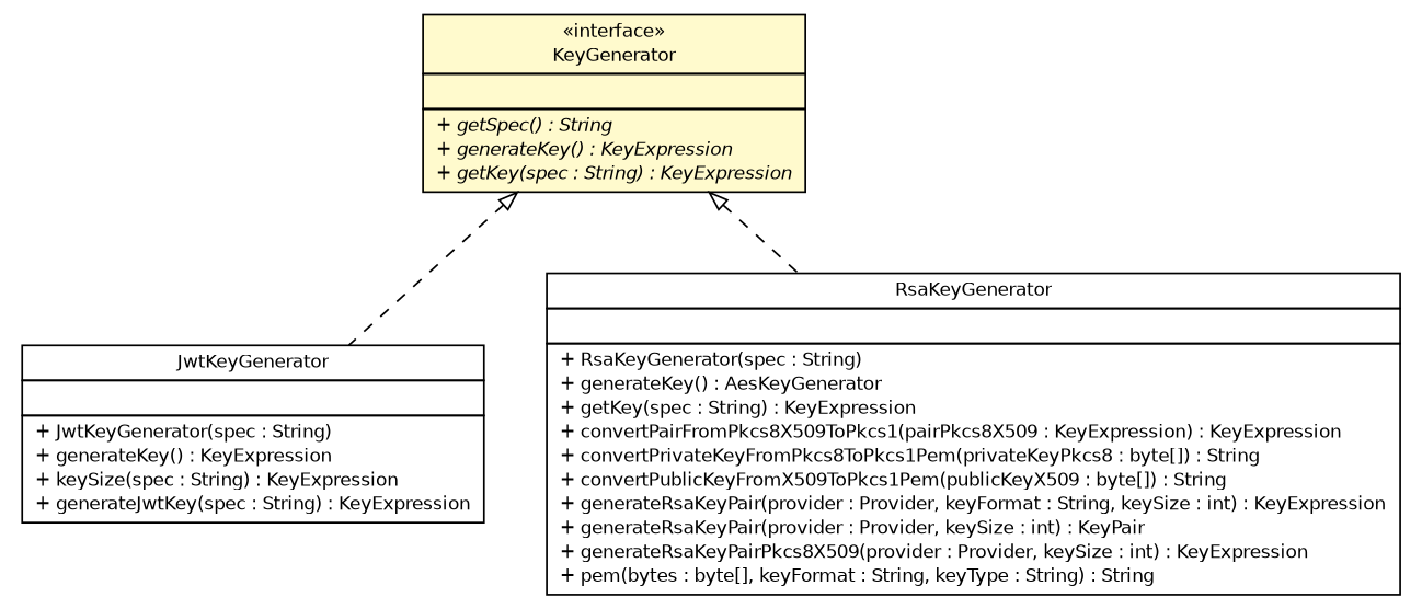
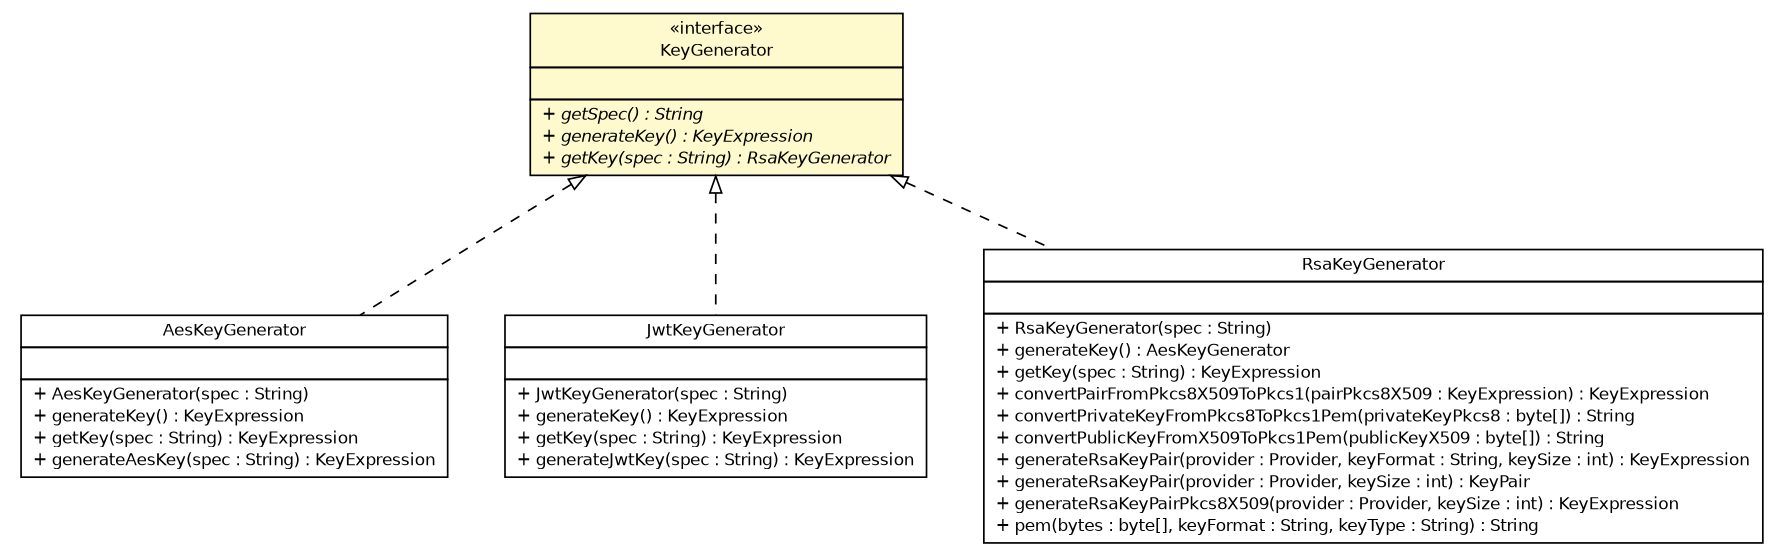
  digraph {
    nodesep=0.25
    ranksep=0.5
    node [fontcolor=black fontname=Helvetica fontsize=10.0 shape=plaintext]
    edge [arrowtail=empty dir=back fontname=Helvetica fontsize=10 headport=p labelfontname=Helvetica labelfontsize=10 style=dashed tailport=p]
-   n2 [label=<<table title="cn.home1.oss.lib.common.crypto.JwtKeyGenerator" border="0" cellborder="1" cellspacing="0" cellpadding="2" port="p" href="./JwtKeyGenerator.html"> 		<tr><td><table border="0" cellspacing="0" cellpadding="1"> <tr><td align="center" balign="center"> JwtKeyGenerator </td></tr> 		</table></td></tr> 		<tr><td><table border="0" cellspacing="0" cellpadding="1"> <tr><td align="left" balign="left">  </td></tr> 		</table></td></tr> 		<tr><td><table border="0" cellspacing="0" cellpadding="1"> <tr><td align="left" balign="left"> + JwtKeyGenerator(spec : String) </td></tr> <tr><td align="left" balign="left"> + generateKey() : KeyExpression </td></tr> <tr><td align="left" balign="left"> + keySize(spec : String) : KeyExpression </td></tr> <tr><td align="left" balign="left"> + generateJwtKey(spec : String) : KeyExpression </td></tr> 		</table></td></tr> 		</table>>]
+   n1 [label=<<table title="cn.home1.oss.lib.common.crypto.AesKeyGenerator" border="0" cellborder="1" cellspacing="0" cellpadding="2" port="p" href="./AesKeyGenerator.html"> 		<tr><td><table border="0" cellspacing="0" cellpadding="1"> <tr><td align="center" balign="center"> AesKeyGenerator </td></tr> 		</table></td></tr> 		<tr><td><table border="0" cellspacing="0" cellpadding="1"> <tr><td align="left" balign="left">  </td></tr> 		</table></td></tr> 		<tr><td><table border="0" cellspacing="0" cellpadding="1"> <tr><td align="left" balign="left"> + AesKeyGenerator(spec : String) </td></tr> <tr><td align="left" balign="left"> + generateKey() : KeyExpression </td></tr> <tr><td align="left" balign="left"> + getKey(spec : String) : KeyExpression </td></tr> <tr><td align="left" balign="left"> + generateAesKey(spec : String) : KeyExpression </td></tr> 		</table></td></tr> 		</table>>]
+   n2 [label=<<table title="cn.home1.oss.lib.common.crypto.JwtKeyGenerator" border="0" cellborder="1" cellspacing="0" cellpadding="2" port="p" href="./JwtKeyGenerator.html"> 		<tr><td><table border="0" cellspacing="0" cellpadding="1"> <tr><td align="center" balign="center"> JwtKeyGenerator </td></tr> 		</table></td></tr> 		<tr><td><table border="0" cellspacing="0" cellpadding="1"> <tr><td align="left" balign="left">  </td></tr> 		</table></td></tr> 		<tr><td><table border="0" cellspacing="0" cellpadding="1"> <tr><td align="left" balign="left"> + JwtKeyGenerator(spec : String) </td></tr> <tr><td align="left" balign="left"> + generateKey() : KeyExpression </td></tr> <tr><td align="left" balign="left"> + getKey(spec : String) : KeyExpression </td></tr> <tr><td align="left" balign="left"> + generateJwtKey(spec : String) : KeyExpression </td></tr> 		</table></td></tr> 		</table>>]
    n3 [label=<<table title="cn.home1.oss.lib.common.crypto.RsaKeyGenerator" border="0" cellborder="1" cellspacing="0" cellpadding="2" port="p" href="./RsaKeyGenerator.html"> 		<tr><td><table border="0" cellspacing="0" cellpadding="1"> <tr><td align="center" balign="center"> RsaKeyGenerator </td></tr> 		</table></td></tr> 		<tr><td><table border="0" cellspacing="0" cellpadding="1"> <tr><td align="left" balign="left">  </td></tr> 		</table></td></tr> 		<tr><td><table border="0" cellspacing="0" cellpadding="1"> <tr><td align="left" balign="left"> + RsaKeyGenerator(spec : String) </td></tr> <tr><td align="left" balign="left"> + generateKey() : AesKeyGenerator </td></tr> <tr><td align="left" balign="left"> + getKey(spec : String) : KeyExpression </td></tr> <tr><td align="left" balign="left"> + convertPairFromPkcs8X509ToPkcs1(pairPkcs8X509 : KeyExpression) : KeyExpression </td></tr> <tr><td align="left" balign="left"> + convertPrivateKeyFromPkcs8ToPkcs1Pem(privateKeyPkcs8 : byte[]) : String </td></tr> <tr><td align="left" balign="left"> + convertPublicKeyFromX509ToPkcs1Pem(publicKeyX509 : byte[]) : String </td></tr> <tr><td align="left" balign="left"> + generateRsaKeyPair(provider : Provider, keyFormat : String, keySize : int) : KeyExpression </td></tr> <tr><td align="left" balign="left"> + generateRsaKeyPair(provider : Provider, keySize : int) : KeyPair </td></tr> <tr><td align="left" balign="left"> + generateRsaKeyPairPkcs8X509(provider : Provider, keySize : int) : KeyExpression </td></tr> <tr><td align="left" balign="left"> + pem(bytes : byte[], keyFormat : String, keyType : String) : String </td></tr> 		</table></td></tr> 		</table>>]
-   n4 [label=<<table title="cn.home1.oss.lib.common.crypto.KeyGenerator" border="0" cellborder="1" cellspacing="0" cellpadding="2" port="p" bgcolor="lemonChiffon" href="./KeyGenerator.html"> 		<tr><td><table border="0" cellspacing="0" cellpadding="1"> <tr><td align="center" balign="center"> &#171;interface&#187; </td></tr> <tr><td align="center" balign="center"> KeyGenerator </td></tr> 		</table></td></tr> 		<tr><td><table border="0" cellspacing="0" cellpadding="1"> <tr><td align="left" balign="left">  </td></tr> 		</table></td></tr> 		<tr><td><table border="0" cellspacing="0" cellpadding="1"> <tr><td align="left" balign="left"><font face="Helvetica-Oblique" point-size="10.0"> + getSpec() : String </font></td></tr> <tr><td align="left" balign="left"><font face="Helvetica-Oblique" point-size="10.0"> + generateKey() : KeyExpression </font></td></tr> <tr><td align="left" balign="left"><font face="Helvetica-Oblique" point-size="10.0"> + getKey(spec : String) : KeyExpression </font></td></tr> 		</table></td></tr> 		</table>>]
+   n4 [label=<<table title="cn.home1.oss.lib.common.crypto.KeyGenerator" border="0" cellborder="1" cellspacing="0" cellpadding="2" port="p" bgcolor="lemonChiffon" href="./KeyGenerator.html"> 		<tr><td><table border="0" cellspacing="0" cellpadding="1"> <tr><td align="center" balign="center"> &#171;interface&#187; </td></tr> <tr><td align="center" balign="center"> KeyGenerator </td></tr> 		</table></td></tr> 		<tr><td><table border="0" cellspacing="0" cellpadding="1"> <tr><td align="left" balign="left">  </td></tr> 		</table></td></tr> 		<tr><td><table border="0" cellspacing="0" cellpadding="1"> <tr><td align="left" balign="left"><font face="Helvetica-Oblique" point-size="10.0"> + getSpec() : String </font></td></tr> <tr><td align="left" balign="left"><font face="Helvetica-Oblique" point-size="10.0"> + generateKey() : KeyExpression </font></td></tr> <tr><td align="left" balign="left"><font face="Helvetica-Oblique" point-size="10.0"> + getKey(spec : String) : RsaKeyGenerator </font></td></tr> 		</table></td></tr> 		</table>>]
+   n4 -> n1
    n4 -> n2
    n4 -> n3
  }
